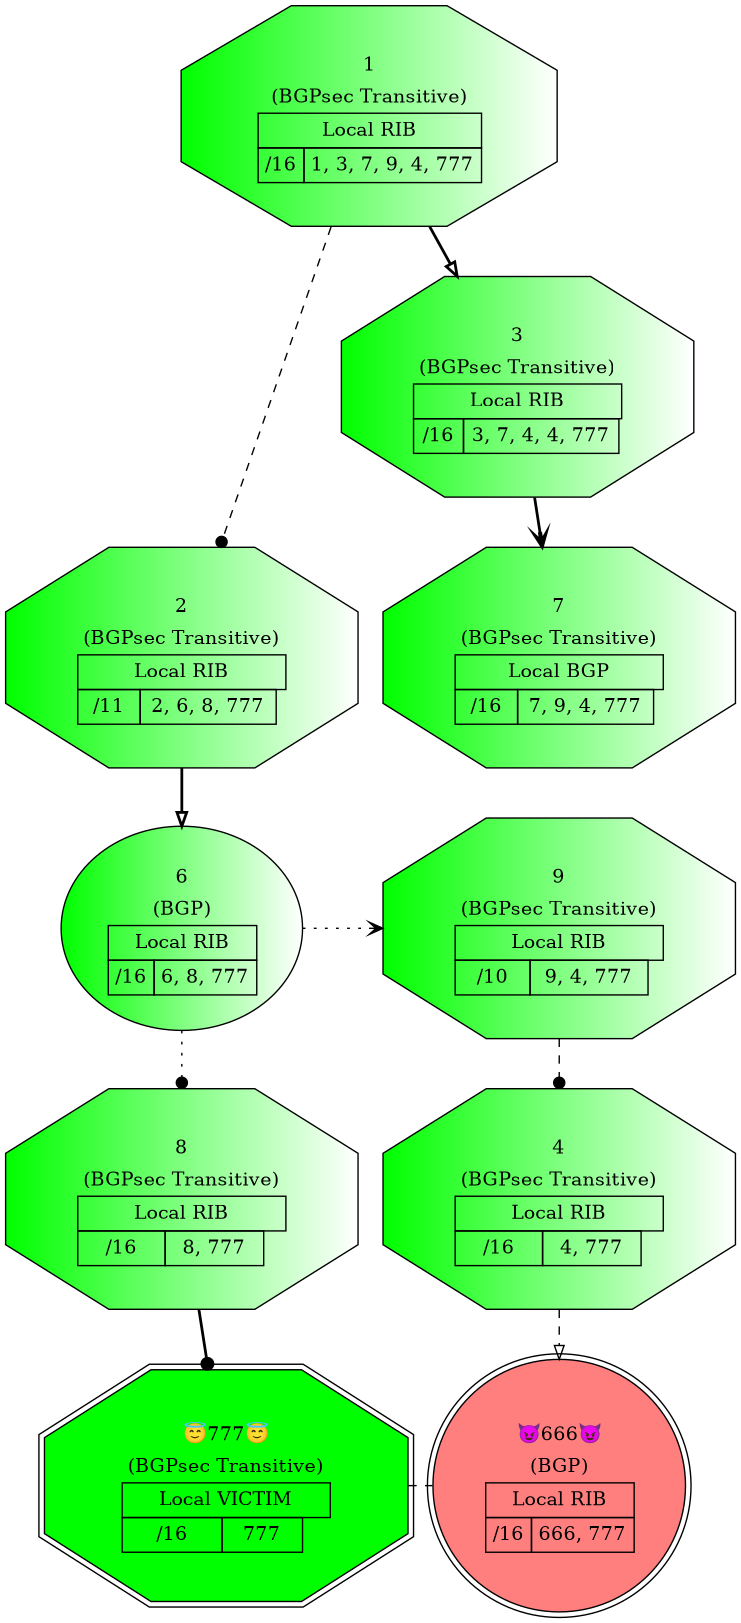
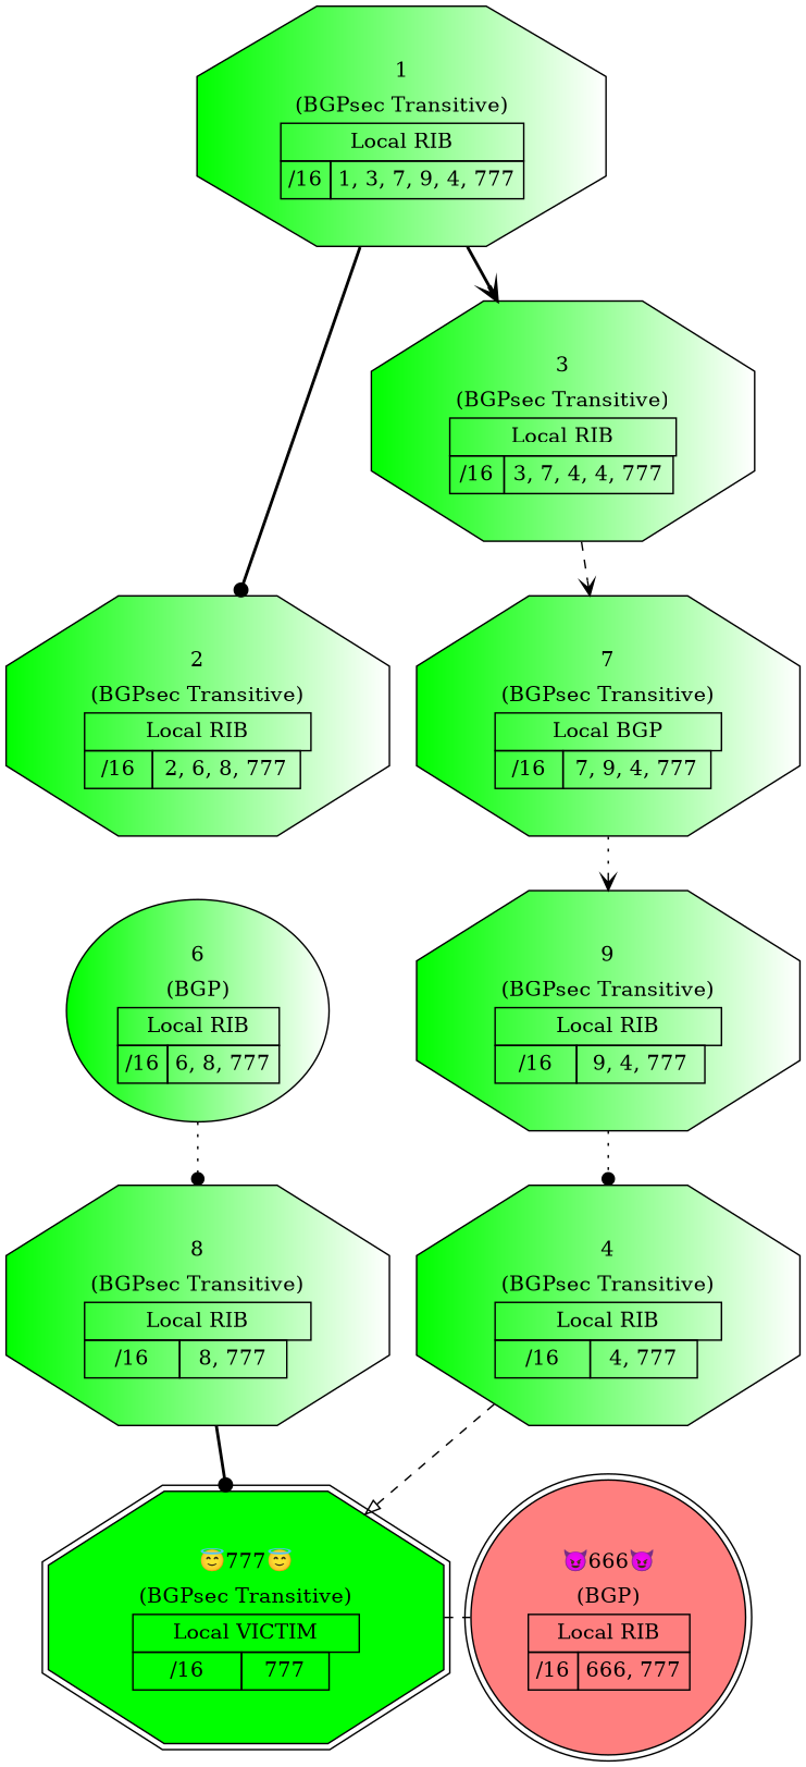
  digraph {
    node [color=black fillcolor="green:white" shape=octagon style=filled]
    edge [style=bold arrowhead=dot]
    n1 [fillcolor="#FF7F7F" label=<                     <TABLE BORDER="0" CELLBORDER="1" CELLSPACING="0" CELLPADDING="4">                       <TR>                         <TD COLSPAN="3" BORDER="0">&#128520;666&#128520;</TD>                       </TR>                       <TR>                         <TD COLSPAN="3" BORDER="0">(BGP)</TD>                       </TR><TR>                     <TD COLSPAN="3">Local RIB</TD>                   </TR><TR>                         <TD>/16</TD>                         <TD>666, 777</TD>                       </TR></TABLE>> shape=doublecircle]
    n2 [fillcolor=green label=<                     <TABLE BORDER="0" CELLBORDER="1" CELLSPACING="0" CELLPADDING="4">                       <TR>                         <TD COLSPAN="3" BORDER="0">&#128519;777&#128519;</TD>                       </TR>                       <TR>                         <TD COLSPAN="3" BORDER="0">(BGPsec Transitive)</TD>                       </TR><TR>                     <TD COLSPAN="3">Local VICTIM</TD>                   </TR><TR>                         <TD>/16</TD>                         <TD>777</TD>                       </TR></TABLE>> shape=doubleoctagon]
    n3 [label=<                     <TABLE BORDER="0" CELLBORDER="1" CELLSPACING="0" CELLPADDING="4">                       <TR>                         <TD COLSPAN="3" BORDER="0">4</TD>                       </TR>                       <TR>                         <TD COLSPAN="3" BORDER="0">(BGPsec Transitive)</TD>                       </TR><TR>                     <TD COLSPAN="3">Local RIB</TD>                   </TR><TR>                         <TD>/16</TD>                         <TD>4, 777</TD>                       </TR></TABLE>>]
    n4 [label=<                     <TABLE BORDER="0" CELLBORDER="1" CELLSPACING="0" CELLPADDING="4">                       <TR>                         <TD COLSPAN="3" BORDER="0">8</TD>                       </TR>                       <TR>                         <TD COLSPAN="3" BORDER="0">(BGPsec Transitive)</TD>                       </TR><TR>                     <TD COLSPAN="3">Local RIB</TD>                   </TR><TR>                         <TD>/16</TD>                         <TD>8, 777</TD>                       </TR></TABLE>>]
    n5 [label=<                     <TABLE BORDER="0" CELLBORDER="1" CELLSPACING="0" CELLPADDING="4">                       <TR>                         <TD COLSPAN="3" BORDER="0">6</TD>                       </TR>                       <TR>                         <TD COLSPAN="3" BORDER="0">(BGP)</TD>                       </TR><TR>                     <TD COLSPAN="3">Local RIB</TD>                   </TR><TR>                         <TD>/16</TD>                         <TD>6, 8, 777</TD>                       </TR></TABLE>> shape=""]
-   n6 [label=<                     <TABLE BORDER="0" CELLBORDER="1" CELLSPACING="0" CELLPADDING="4">                       <TR>                         <TD COLSPAN="3" BORDER="0">9</TD>                       </TR>                       <TR>                         <TD COLSPAN="3" BORDER="0">(BGPsec Transitive)</TD>                       </TR><TR>                     <TD COLSPAN="3">Local RIB</TD>                   </TR><TR>                         <TD>/10</TD>                         <TD>9, 4, 777</TD>                       </TR></TABLE>>]
-   n7 [label=<                     <TABLE BORDER="0" CELLBORDER="1" CELLSPACING="0" CELLPADDING="4">                       <TR>                         <TD COLSPAN="3" BORDER="0">2</TD>                       </TR>                       <TR>                         <TD COLSPAN="3" BORDER="0">(BGPsec Transitive)</TD>                       </TR><TR>                     <TD COLSPAN="3">Local RIB</TD>                   </TR><TR>                         <TD>/11</TD>                         <TD>2, 6, 8, 777</TD>                       </TR></TABLE>>]
+   n6 [label=<                     <TABLE BORDER="0" CELLBORDER="1" CELLSPACING="0" CELLPADDING="4">                       <TR>                         <TD COLSPAN="3" BORDER="0">9</TD>                       </TR>                       <TR>                         <TD COLSPAN="3" BORDER="0">(BGPsec Transitive)</TD>                       </TR><TR>                     <TD COLSPAN="3">Local RIB</TD>                   </TR><TR>                         <TD>/16</TD>                         <TD>9, 4, 777</TD>                       </TR></TABLE>>]
+   n7 [label=<                     <TABLE BORDER="0" CELLBORDER="1" CELLSPACING="0" CELLPADDING="4">                       <TR>                         <TD COLSPAN="3" BORDER="0">2</TD>                       </TR>                       <TR>                         <TD COLSPAN="3" BORDER="0">(BGPsec Transitive)</TD>                       </TR><TR>                     <TD COLSPAN="3">Local RIB</TD>                   </TR><TR>                         <TD>/16</TD>                         <TD>2, 6, 8, 777</TD>                       </TR></TABLE>>]
    n8 [label=<                     <TABLE BORDER="0" CELLBORDER="1" CELLSPACING="0" CELLPADDING="4">                       <TR>                         <TD COLSPAN="3" BORDER="0">7</TD>                       </TR>                       <TR>                         <TD COLSPAN="3" BORDER="0">(BGPsec Transitive)</TD>                       </TR><TR>                     <TD COLSPAN="3">Local BGP</TD>                   </TR><TR>                         <TD>/16</TD>                         <TD>7, 9, 4, 777</TD>                       </TR></TABLE>>]
    n9 [label=<                     <TABLE BORDER="0" CELLBORDER="1" CELLSPACING="0" CELLPADDING="4">                       <TR>                         <TD COLSPAN="3" BORDER="0">3</TD>                       </TR>                       <TR>                         <TD COLSPAN="3" BORDER="0">(BGPsec Transitive)</TD>                       </TR><TR>                     <TD COLSPAN="3">Local RIB</TD>                   </TR><TR>                         <TD>/16</TD>                         <TD>3, 7, 4, 4, 777</TD>                       </TR></TABLE>>]
    n10 [label=<                     <TABLE BORDER="0" CELLBORDER="1" CELLSPACING="0" CELLPADDING="4">                       <TR>                         <TD COLSPAN="3" BORDER="0">1</TD>                       </TR>                       <TR>                         <TD COLSPAN="3" BORDER="0">(BGPsec Transitive)</TD>                       </TR><TR>                     <TD COLSPAN="3">Local RIB</TD>                   </TR><TR>                         <TD>/16</TD>                         <TD>1, 3, 7, 9, 4, 777</TD>                       </TR></TABLE>>]
    subgraph sub_1 {
      rank=same
      n1
      n2
    }
    subgraph sub_2 {
      rank=same
      n3
      n4
    }
    subgraph sub_3 {
      rank=same
      n5
      n6
    }
    subgraph sub_4 {
      rank=same
      n7
      n8
    }
    subgraph sub_5 {
      rank=same
      n9
    }
    subgraph sub_6 {
      rank=same
      n10
    }
    n2 -> n1 [dir=none style=dashed arrowhead=""]
-   n3 -> n1 [arrowhead=onormal style=dashed]
+   n3 -> n2 [arrowhead=onormal style=dashed]
    n4 -> n2
    n5 -> n4 [style=dotted]
-   n6 -> n3 [style=dashed]
-   n7 -> n5 [arrowhead=onormal]
-   n5 -> n6 [arrowhead=vee style=dotted]
-   n9 -> n8 [arrowhead=vee]
-   n10 -> n7 [style=dashed]
-   n10 -> n9 [arrowhead=onormal]
+   n6 -> n3 [style=dotted]
+   n8 -> n6 [arrowhead=vee style=dotted]
+   n9 -> n8 [arrowhead=vee style=dashed]
+   n10 -> n7
+   n10 -> n9 [arrowhead=vee]
  }
